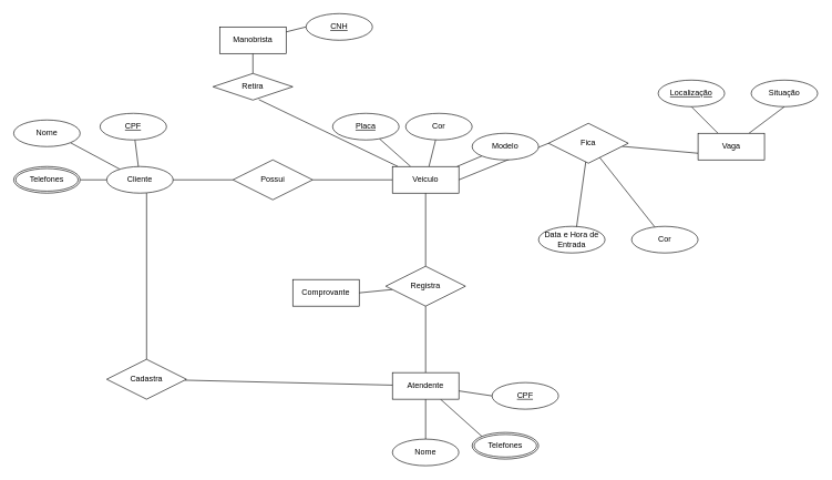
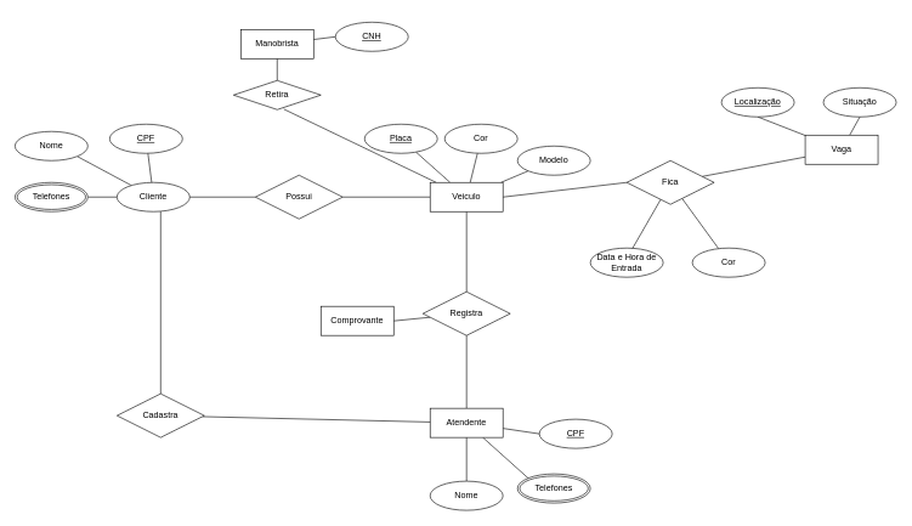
  <mxCell id="0" />
  <mxCell id="1" parent="0" />
  <mxCell id="2" style="edgeStyle=none;rounded=0;orthogonalLoop=1;jettySize=auto;html=1;endArrow=none;endFill=0;" parent="1" source="5" target="7" edge="1"><mxGeometry relative="1" as="geometry" /></mxCell>
  <mxCell id="3" style="edgeStyle=none;rounded=0;orthogonalLoop=1;jettySize=auto;html=1;entryX=1;entryY=1;entryDx=0;entryDy=0;endArrow=none;endFill=0;" parent="1" source="5" target="6" edge="1"><mxGeometry relative="1" as="geometry" /></mxCell>
  <mxCell id="4" style="edgeStyle=none;rounded=0;orthogonalLoop=1;jettySize=auto;html=1;endArrow=none;endFill=0;" parent="1" source="5" target="8" edge="1"><mxGeometry relative="1" as="geometry" /></mxCell>
  <mxCell id="5" value="Cliente" style="ellipse;whiteSpace=wrap;html=1;align=center;" parent="1" vertex="1"><mxGeometry x="160" y="250" width="100" height="40" as="geometry" /></mxCell>
  <mxCell id="6" value="Nome" style="ellipse;whiteSpace=wrap;html=1;align=center;" parent="1" vertex="1"><mxGeometry x="20" y="180" width="100" height="40" as="geometry" /></mxCell>
  <mxCell id="7" value="CPF" style="ellipse;whiteSpace=wrap;html=1;align=center;fontStyle=4;" parent="1" vertex="1"><mxGeometry x="150" y="170" width="100" height="40" as="geometry" /></mxCell>
  <mxCell id="8" value="Telefones" style="ellipse;shape=doubleEllipse;margin=3;whiteSpace=wrap;html=1;align=center;" parent="1" vertex="1"><mxGeometry x="20" y="250" width="100" height="40" as="geometry" /></mxCell>
  <mxCell id="9" style="edgeStyle=none;rounded=0;orthogonalLoop=1;jettySize=auto;html=1;entryX=1;entryY=0.5;entryDx=0;entryDy=0;endArrow=none;endFill=0;" parent="1" source="10" target="5" edge="1"><mxGeometry relative="1" as="geometry" /></mxCell>
  <mxCell id="10" value="Possui" style="shape=rhombus;perimeter=rhombusPerimeter;whiteSpace=wrap;html=1;align=center;" parent="1" vertex="1"><mxGeometry x="350" y="240" width="120" height="60" as="geometry" /></mxCell>
  <mxCell id="11" style="edgeStyle=none;rounded=0;orthogonalLoop=1;jettySize=auto;html=1;entryX=0;entryY=1;entryDx=0;entryDy=0;endArrow=none;endFill=0;" parent="1" source="18" target="19" edge="1"><mxGeometry relative="1" as="geometry" /></mxCell>
  <mxCell id="12" style="edgeStyle=none;rounded=0;orthogonalLoop=1;jettySize=auto;html=1;endArrow=none;endFill=0;" parent="1" source="18" target="21" edge="1"><mxGeometry relative="1" as="geometry" /></mxCell>
  <mxCell id="13" style="edgeStyle=none;rounded=0;orthogonalLoop=1;jettySize=auto;html=1;endArrow=none;endFill=0;" parent="1" source="18" target="20" edge="1"><mxGeometry relative="1" as="geometry" /></mxCell>
  <mxCell id="14" style="edgeStyle=none;rounded=0;orthogonalLoop=1;jettySize=auto;html=1;entryX=1;entryY=0.5;entryDx=0;entryDy=0;endArrow=none;endFill=0;" parent="1" source="18" target="10" edge="1"><mxGeometry relative="1" as="geometry" /></mxCell>
  <mxCell id="15" style="edgeStyle=none;rounded=0;orthogonalLoop=1;jettySize=auto;html=1;endArrow=none;endFill=0;" parent="1" source="18" target="33" edge="1"><mxGeometry relative="1" as="geometry" /></mxCell>
  <mxCell id="16" style="edgeStyle=none;rounded=0;orthogonalLoop=1;jettySize=auto;html=1;entryX=0.575;entryY=0.983;entryDx=0;entryDy=0;entryPerimeter=0;endArrow=none;endFill=0;" parent="1" source="18" target="46" edge="1"><mxGeometry relative="1" as="geometry" /></mxCell>
  <mxCell id="17" style="rounded=0;orthogonalLoop=1;jettySize=auto;html=1;exitX=1;exitY=0.5;exitDx=0;exitDy=0;entryX=0;entryY=0.5;entryDx=0;entryDy=0;endArrow=none;endFill=0;" edge="1" parent="1" source="18" target="25"><mxGeometry relative="1" as="geometry" /></mxCell>
  <mxCell id="18" value="Veiculo" style="whiteSpace=wrap;html=1;align=center;" parent="1" vertex="1"><mxGeometry x="590" y="250" width="100" height="40" as="geometry" /></mxCell>
  <mxCell id="19" value="Modelo" style="ellipse;whiteSpace=wrap;html=1;align=center;" parent="1" vertex="1"><mxGeometry x="710" y="200" width="100" height="40" as="geometry" /></mxCell>
  <mxCell id="20" value="Placa" style="ellipse;whiteSpace=wrap;html=1;align=center;fontStyle=4;" parent="1" vertex="1"><mxGeometry x="500" y="170" width="100" height="40" as="geometry" /></mxCell>
  <mxCell id="21" value="Cor" style="ellipse;whiteSpace=wrap;html=1;align=center;" parent="1" vertex="1"><mxGeometry x="610" y="170" width="100" height="40" as="geometry" /></mxCell>
  <mxCell id="22" style="edgeStyle=none;rounded=0;orthogonalLoop=1;jettySize=auto;html=1;entryX=0;entryY=0.75;entryDx=0;entryDy=0;endArrow=none;endFill=0;" parent="1" source="25" target="28" edge="1"><mxGeometry relative="1" as="geometry" /></mxCell>
  <mxCell id="23" style="edgeStyle=none;rounded=0;orthogonalLoop=1;jettySize=auto;html=1;endArrow=none;endFill=0;" parent="1" source="25" target="41" edge="1"><mxGeometry relative="1" as="geometry" /></mxCell>
  <mxCell id="24" style="edgeStyle=none;rounded=0;orthogonalLoop=1;jettySize=auto;html=1;entryX=0.57;entryY=0.05;entryDx=0;entryDy=0;entryPerimeter=0;endArrow=none;endFill=0;" parent="1" source="25" target="40" edge="1"><mxGeometry relative="1" as="geometry" /></mxCell>
- <mxCell id="25" value="Fica" style="shape=rhombus;perimeter=rhombusPerimeter;whiteSpace=wrap;html=1;align=center;" parent="1" vertex="1"><mxGeometry x="825" y="185" width="120" height="60" as="geometry" /></mxCell>
+ <mxCell id="25" value="Fica" style="shape=rhombus;perimeter=rhombusPerimeter;whiteSpace=wrap;html=1;align=center;" parent="1" vertex="1"><mxGeometry x="860" y="220" width="120" height="60" as="geometry" /></mxCell>
  <mxCell id="26" style="rounded=0;orthogonalLoop=1;jettySize=auto;html=1;entryX=0.5;entryY=1;entryDx=0;entryDy=0;endArrow=none;endFill=0;" parent="1" source="28" target="30" edge="1"><mxGeometry relative="1" as="geometry" /></mxCell>
  <mxCell id="27" style="edgeStyle=none;rounded=0;orthogonalLoop=1;jettySize=auto;html=1;entryX=0.5;entryY=1;entryDx=0;entryDy=0;endArrow=none;endFill=0;" parent="1" source="28" target="29" edge="1"><mxGeometry relative="1" as="geometry" /></mxCell>
- <mxCell id="28" value="Vaga" style="whiteSpace=wrap;html=1;align=center;" parent="1" vertex="1"><mxGeometry x="1050" y="200" width="100" height="40" as="geometry" /></mxCell>
+ <mxCell id="28" value="Vaga" style="whiteSpace=wrap;html=1;align=center;" parent="1" vertex="1"><mxGeometry x="1105" y="185" width="100" height="40" as="geometry" /></mxCell>
  <mxCell id="29" value="Localização" style="ellipse;whiteSpace=wrap;html=1;align=center;fontStyle=4;" parent="1" vertex="1"><mxGeometry x="990" y="120" width="100" height="40" as="geometry" /></mxCell>
  <mxCell id="30" value="Situação" style="ellipse;whiteSpace=wrap;html=1;align=center;" parent="1" vertex="1"><mxGeometry x="1130" y="120" width="100" height="40" as="geometry" /></mxCell>
  <mxCell id="31" style="edgeStyle=none;rounded=0;orthogonalLoop=1;jettySize=auto;html=1;entryX=0.5;entryY=0;entryDx=0;entryDy=0;endArrow=none;endFill=0;" parent="1" source="33" target="37" edge="1"><mxGeometry relative="1" as="geometry" /></mxCell>
  <mxCell id="32" style="edgeStyle=none;rounded=0;orthogonalLoop=1;jettySize=auto;html=1;entryX=1;entryY=0.5;entryDx=0;entryDy=0;endArrow=none;endFill=0;" parent="1" source="33" target="38" edge="1"><mxGeometry relative="1" as="geometry" /></mxCell>
  <mxCell id="33" value="Registra" style="shape=rhombus;perimeter=rhombusPerimeter;whiteSpace=wrap;html=1;align=center;" parent="1" vertex="1"><mxGeometry x="580" y="400" width="120" height="60" as="geometry" /></mxCell>
  <mxCell id="34" style="edgeStyle=none;rounded=0;orthogonalLoop=1;jettySize=auto;html=1;endArrow=none;endFill=0;entryX=0;entryY=0.5;entryDx=0;entryDy=0;" parent="1" source="37" target="49" edge="1"><mxGeometry relative="1" as="geometry"><mxPoint x="732.913" y="593.273" as="targetPoint" /></mxGeometry></mxCell>
  <mxCell id="35" style="edgeStyle=none;rounded=0;orthogonalLoop=1;jettySize=auto;html=1;entryX=0;entryY=0;entryDx=0;entryDy=0;endArrow=none;endFill=0;" parent="1" source="37" target="50" edge="1"><mxGeometry relative="1" as="geometry"><mxPoint x="744.854" y="665.774" as="targetPoint" /></mxGeometry></mxCell>
  <mxCell id="36" style="edgeStyle=none;rounded=0;orthogonalLoop=1;jettySize=auto;html=1;entryX=0.5;entryY=0;entryDx=0;entryDy=0;endArrow=none;endFill=0;" parent="1" source="37" target="39" edge="1"><mxGeometry relative="1" as="geometry" /></mxCell>
  <mxCell id="37" value="Atendente" style="whiteSpace=wrap;html=1;align=center;" parent="1" vertex="1"><mxGeometry x="590" y="560" width="100" height="40" as="geometry" /></mxCell>
  <mxCell id="38" value="Comprovante" style="whiteSpace=wrap;html=1;align=center;rounded=0;" parent="1" vertex="1"><mxGeometry x="440" y="420" width="100" height="40" as="geometry" /></mxCell>
  <mxCell id="39" value="Nome" style="ellipse;whiteSpace=wrap;html=1;align=center;" parent="1" vertex="1"><mxGeometry x="590" y="660" width="100" height="40" as="geometry" /></mxCell>
  <mxCell id="40" value="Data e Hora de Entrada" style="ellipse;whiteSpace=wrap;html=1;align=center;" parent="1" vertex="1"><mxGeometry x="810" y="340" width="100" height="40" as="geometry" /></mxCell>
  <mxCell id="41" value="Cor" style="ellipse;whiteSpace=wrap;html=1;align=center;" parent="1" vertex="1"><mxGeometry x="950" y="340" width="100" height="40" as="geometry" /></mxCell>
  <mxCell id="42" style="edgeStyle=none;rounded=0;orthogonalLoop=1;jettySize=auto;html=1;endArrow=none;endFill=0;" parent="1" source="44" target="37" edge="1"><mxGeometry relative="1" as="geometry" /></mxCell>
  <mxCell id="43" style="edgeStyle=none;rounded=0;orthogonalLoop=1;jettySize=auto;html=1;entryX=0.6;entryY=1;entryDx=0;entryDy=0;entryPerimeter=0;endArrow=none;endFill=0;" parent="1" source="44" target="5" edge="1"><mxGeometry relative="1" as="geometry" /></mxCell>
  <mxCell id="44" value="Cadastra" style="shape=rhombus;perimeter=rhombusPerimeter;whiteSpace=wrap;html=1;align=center;" parent="1" vertex="1"><mxGeometry x="160" y="540" width="120" height="60" as="geometry" /></mxCell>
  <mxCell id="45" style="edgeStyle=none;rounded=0;orthogonalLoop=1;jettySize=auto;html=1;endArrow=none;endFill=0;" parent="1" source="46" target="48" edge="1"><mxGeometry relative="1" as="geometry"><mxPoint x="380" y="60" as="targetPoint" /></mxGeometry></mxCell>
  <mxCell id="46" value="Retira" style="shape=rhombus;perimeter=rhombusPerimeter;whiteSpace=wrap;html=1;align=center;" parent="1" vertex="1"><mxGeometry x="320" y="110" width="120" height="40" as="geometry" /></mxCell>
  <mxCell id="47" style="edgeStyle=none;rounded=0;orthogonalLoop=1;jettySize=auto;html=1;endArrow=none;endFill=0;entryX=0;entryY=0.5;entryDx=0;entryDy=0;" parent="1" source="48" target="51" edge="1"><mxGeometry relative="1" as="geometry"><mxPoint x="463.36" y="47.208" as="targetPoint" /></mxGeometry></mxCell>
  <mxCell id="48" value="Manobrista" style="whiteSpace=wrap;html=1;align=center;" parent="1" vertex="1"><mxGeometry x="330" y="40" width="100" height="40" as="geometry" /></mxCell>
  <mxCell id="49" value="CPF" style="ellipse;whiteSpace=wrap;html=1;align=center;fontStyle=4;" vertex="1" parent="1"><mxGeometry x="740" y="575" width="100" height="40" as="geometry" /></mxCell>
  <mxCell id="50" value="Telefones" style="ellipse;shape=doubleEllipse;margin=3;whiteSpace=wrap;html=1;align=center;" vertex="1" parent="1"><mxGeometry x="710" y="650" width="100" height="40" as="geometry" /></mxCell>
- <mxCell id="51" value="CNH" style="ellipse;whiteSpace=wrap;html=1;align=center;fontStyle=4;" vertex="1" parent="1"><mxGeometry x="460" y="20" width="100" height="40" as="geometry" /></mxCell>
+ <mxCell id="51" value="CNH" style="ellipse;whiteSpace=wrap;html=1;align=center;fontStyle=4;" vertex="1" parent="1"><mxGeometry x="460" y="30" width="100" height="40" as="geometry" /></mxCell>
